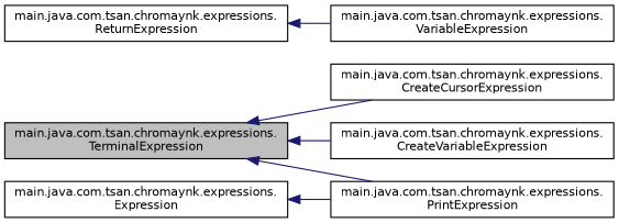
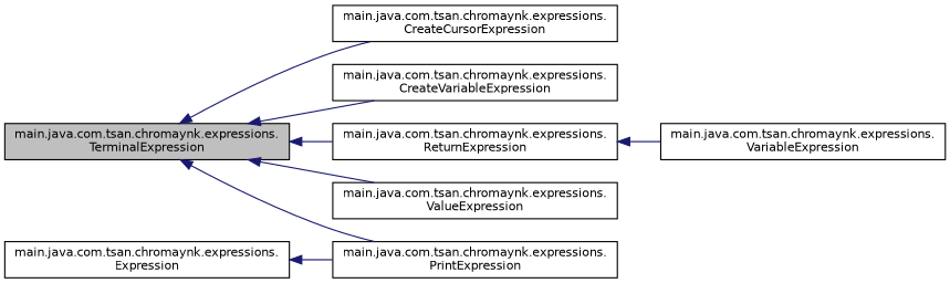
  digraph {
    rankdir=LR
    node [color=black fillcolor=white fontname=Helvetica fontsize=10 shape=record style=filled]
    edge [color=midnightblue dir=back fontname=Helvetica fontsize=10 labelfontname=Helvetica labelfontsize=10 style=solid]
    n1 [fillcolor=grey75 fontcolor=black height=0.2 label="main.java.com.tsan.chromaynk.expressions.\lTerminalExpression" width=0.4]
    n2 [height=0.2 label="main.java.com.tsan.chromaynk.expressions.\lCreateCursorExpression" width=0.4]
    n3 [height=0.2 label="main.java.com.tsan.chromaynk.expressions.\lCreateVariableExpression" width=0.4]
    n4 [height=0.2 label="main.java.com.tsan.chromaynk.expressions.\lPrintExpression" width=0.4]
    n5 [height=0.2 label="main.java.com.tsan.chromaynk.expressions.\lReturnExpression" width=0.4]
+   n6 [height=0.2 label="main.java.com.tsan.chromaynk.expressions.\lValueExpression" width=0.4]
    n7 [height=0.2 label="main.java.com.tsan.chromaynk.expressions.\lVariableExpression" width=0.4]
    n8 [height=0.2 label="main.java.com.tsan.chromaynk.expressions.\lExpression" width=0.4]
    n1 -> n2
    n1 -> n3
    n1 -> n4
+   n1 -> n5
+   n1 -> n6
    n5 -> n7
    n8 -> n4
  }
